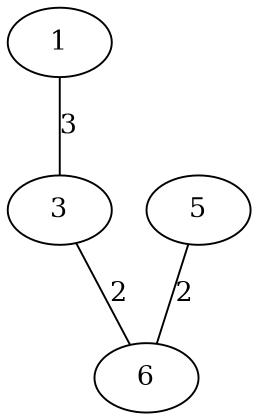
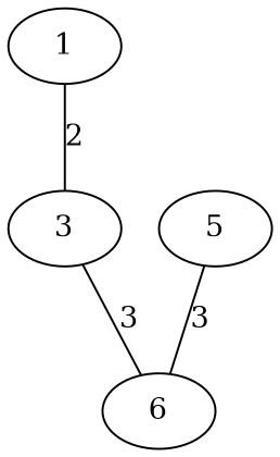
  graph {
    1
    3
    6
    5
-   1 -- 3 [label=3]
-   3 -- 6 [label=2]
-   5 -- 6 [label=2]
+   1 -- 3 [label=2]
+   3 -- 6 [label=3]
+   5 -- 6 [label=3]
  }
